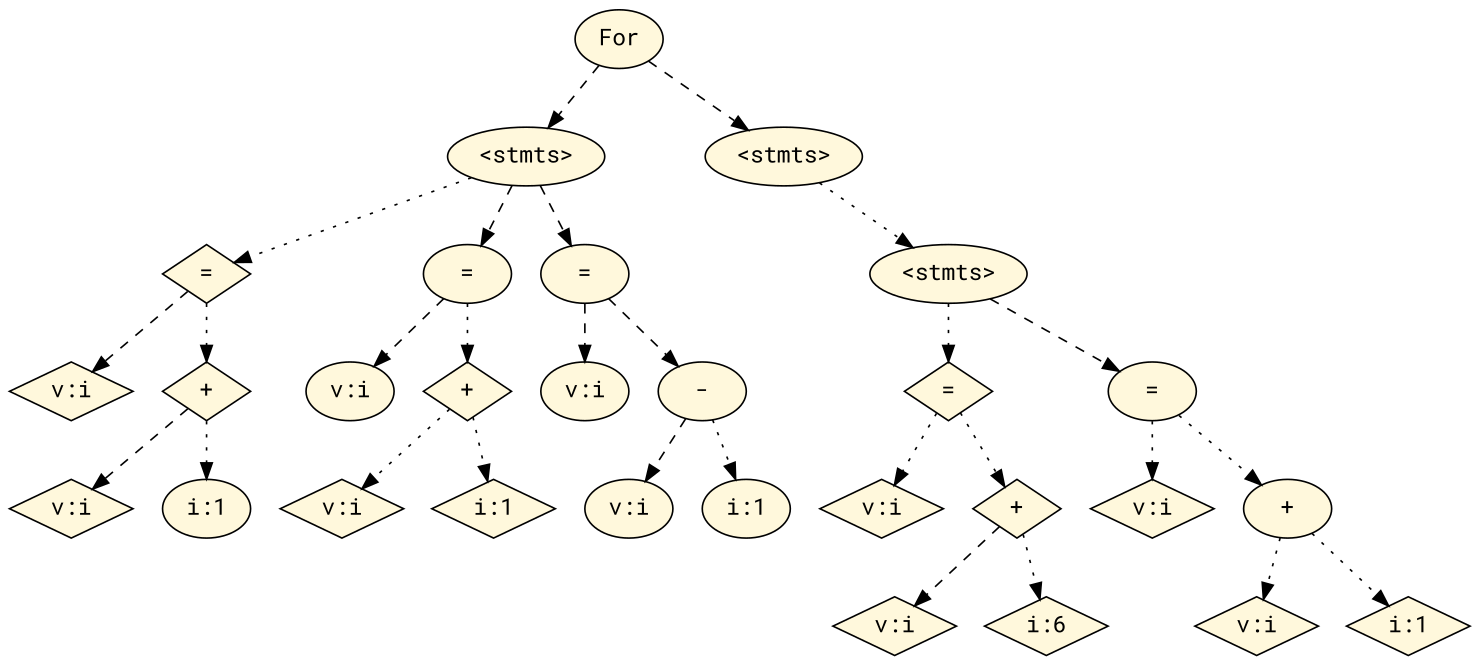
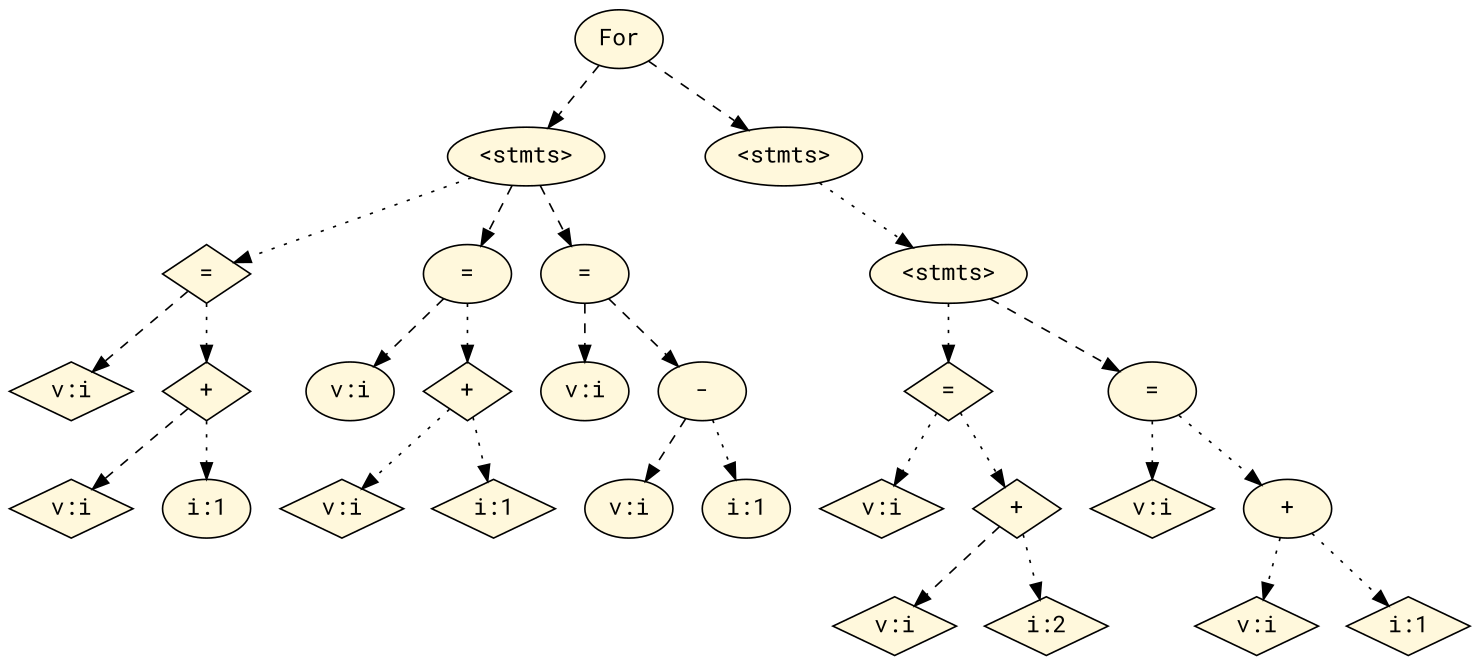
  digraph {
    fontname="Roboto Mono"
    node [fillcolor=cornsilk shape=diamond style=filled fontname="Roboto Mono"]
    edge [style=dotted fontname="Roboto Mono"]
    n1 [label=For shape=ellipse]
    n2 [label="<stmts>" shape=ellipse]
    n3 [label="<stmts>" shape=ellipse]
    n4 [label="="]
    n5 [label="=" shape=ellipse]
    n6 [label="=" shape=ellipse]
    n7 [label="<stmts>" shape=ellipse]
    n8 [label="v:i"]
    n9 [label="+"]
    n10 [label="v:i" shape=ellipse]
    n11 [label="+"]
    n12 [label="v:i" shape=ellipse]
    n13 [label="-" shape=ellipse]
    n14 [label="v:i"]
    n15 [label="i:1" shape=ellipse]
    n16 [label="v:i"]
    n17 [label="i:1"]
    n18 [label="v:i" shape=ellipse]
    n19 [label="i:1" shape=ellipse]
    n20 [label="="]
    n21 [label="=" shape=ellipse]
    n22 [label="v:i"]
    n23 [label="+"]
    n24 [label="v:i"]
    n25 [label="+" shape=ellipse]
    n26 [label="v:i"]
-   n27 [label="i:6"]
+   n27 [label="i:2"]
    n28 [label="v:i"]
    n29 [label="i:1"]
    n1 -> n2 [style=dashed]
    n1 -> n3 [style=dashed]
    n2 -> n4
    n2 -> n5 [style=dashed]
    n2 -> n6 [style=dashed]
    n3 -> n7
    n4 -> n8 [style=dashed]
    n4 -> n9
    n5 -> n10 [style=dashed]
    n5 -> n11
    n6 -> n12 [style=dashed]
    n6 -> n13 [style=dashed]
    n7 -> n20
    n7 -> n21 [style=dashed]
    n9 -> n14 [style=dashed]
    n9 -> n15
    n11 -> n16
    n11 -> n17
    n13 -> n18 [style=dashed]
    n13 -> n19
    n20 -> n22
    n20 -> n23
    n21 -> n24
    n21 -> n25
    n23 -> n26 [style=dashed]
    n23 -> n27
    n25 -> n28
    n25 -> n29
  }
